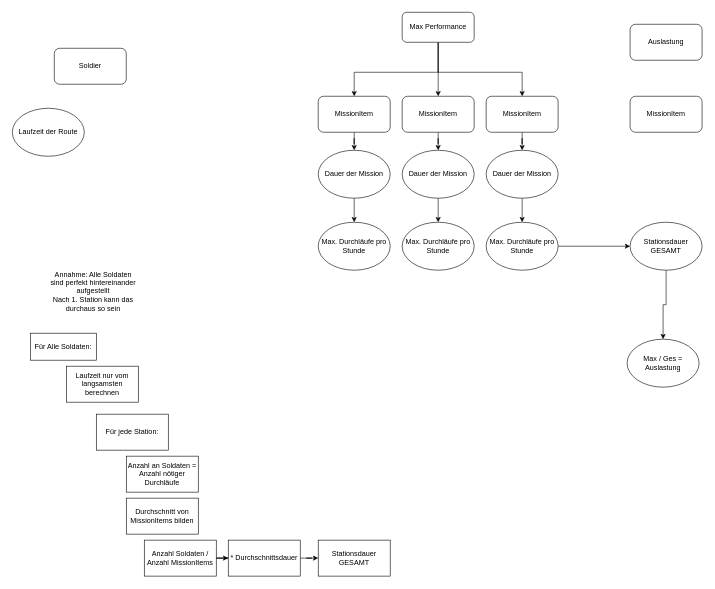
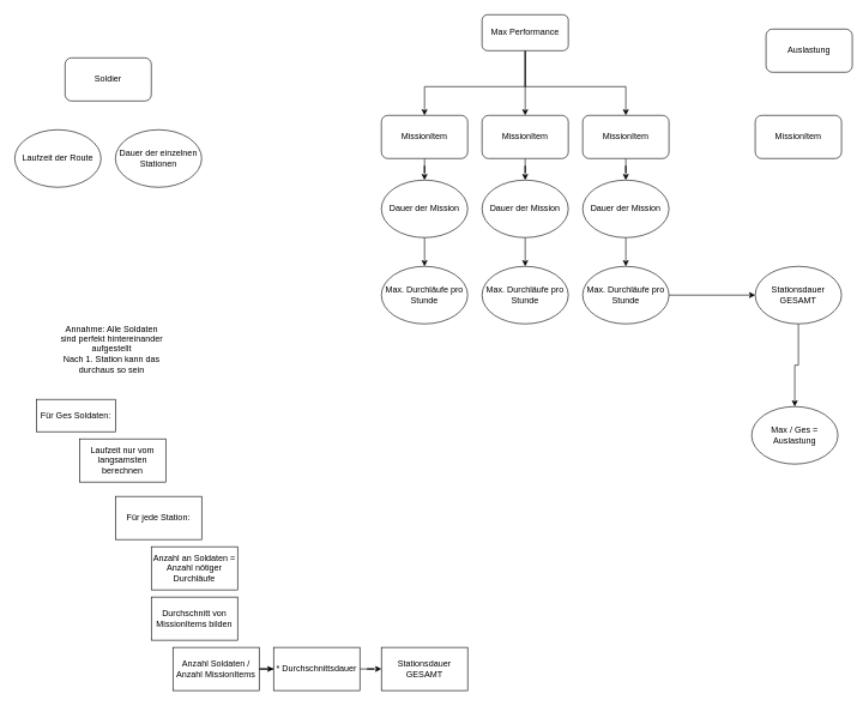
  <mxCell id="0" />
  <mxCell id="1" parent="0" />
  <mxCell id="2" style="edgeStyle=orthogonalEdgeStyle;rounded=0;orthogonalLoop=1;jettySize=auto;html=1;" edge="1" parent="1" source="3" target="8"><mxGeometry relative="1" as="geometry" /></mxCell>
  <mxCell id="3" value="MissionItem" style="rounded=1;whiteSpace=wrap;html=1;" parent="1" vertex="1"><mxGeometry x="530" y="160" width="120" height="60" as="geometry" /></mxCell>
  <mxCell id="4" value="Soldier" style="rounded=1;whiteSpace=wrap;html=1;" vertex="1" parent="1"><mxGeometry x="90" y="80" width="120" height="60" as="geometry" /></mxCell>
  <mxCell id="5" value="Laufzeit der Route" style="ellipse;whiteSpace=wrap;html=1;" vertex="1" parent="1"><mxGeometry x="20" y="180" width="120" height="80" as="geometry" /></mxCell>
+ <mxCell id="6" value="Dauer der einzelnen Stationen" style="ellipse;whiteSpace=wrap;html=1;" vertex="1" parent="1"><mxGeometry x="160" y="180" width="120" height="80" as="geometry" /></mxCell>
  <mxCell id="7" style="edgeStyle=orthogonalEdgeStyle;rounded=0;orthogonalLoop=1;jettySize=auto;html=1;" edge="1" parent="1" source="8" target="9"><mxGeometry relative="1" as="geometry"><mxPoint x="590" y="380" as="targetPoint" /></mxGeometry></mxCell>
  <mxCell id="8" value="Dauer der Mission" style="ellipse;whiteSpace=wrap;html=1;" vertex="1" parent="1"><mxGeometry x="530" y="250" width="120" height="80" as="geometry" /></mxCell>
  <mxCell id="9" value="Max. Durchläufe pro Stunde" style="ellipse;whiteSpace=wrap;html=1;" vertex="1" parent="1"><mxGeometry x="530" y="370" width="120" height="80" as="geometry" /></mxCell>
  <mxCell id="10" style="edgeStyle=orthogonalEdgeStyle;rounded=0;orthogonalLoop=1;jettySize=auto;html=1;" edge="1" parent="1" source="11" target="13"><mxGeometry relative="1" as="geometry" /></mxCell>
  <mxCell id="11" value="MissionItem" style="rounded=1;whiteSpace=wrap;html=1;" vertex="1" parent="1"><mxGeometry x="670" y="160" width="120" height="60" as="geometry" /></mxCell>
  <mxCell id="12" style="edgeStyle=orthogonalEdgeStyle;rounded=0;orthogonalLoop=1;jettySize=auto;html=1;" edge="1" parent="1" source="13" target="14"><mxGeometry relative="1" as="geometry"><mxPoint x="730" y="380" as="targetPoint" /></mxGeometry></mxCell>
  <mxCell id="13" value="Dauer der Mission" style="ellipse;whiteSpace=wrap;html=1;" vertex="1" parent="1"><mxGeometry x="670" y="250" width="120" height="80" as="geometry" /></mxCell>
  <mxCell id="14" value="Max. Durchläufe pro Stunde" style="ellipse;whiteSpace=wrap;html=1;" vertex="1" parent="1"><mxGeometry x="670" y="370" width="120" height="80" as="geometry" /></mxCell>
  <mxCell id="15" style="edgeStyle=orthogonalEdgeStyle;rounded=0;orthogonalLoop=1;jettySize=auto;html=1;" edge="1" parent="1" source="16" target="18"><mxGeometry relative="1" as="geometry" /></mxCell>
  <mxCell id="16" value="MissionItem" style="rounded=1;whiteSpace=wrap;html=1;" vertex="1" parent="1"><mxGeometry x="810" y="160" width="120" height="60" as="geometry" /></mxCell>
  <mxCell id="17" style="edgeStyle=orthogonalEdgeStyle;rounded=0;orthogonalLoop=1;jettySize=auto;html=1;" edge="1" parent="1" source="18" target="20"><mxGeometry relative="1" as="geometry"><mxPoint x="870" y="380" as="targetPoint" /></mxGeometry></mxCell>
  <mxCell id="18" value="Dauer der Mission" style="ellipse;whiteSpace=wrap;html=1;" vertex="1" parent="1"><mxGeometry x="810" y="250" width="120" height="80" as="geometry" /></mxCell>
  <mxCell id="19" style="edgeStyle=orthogonalEdgeStyle;rounded=0;orthogonalLoop=1;jettySize=auto;html=1;" edge="1" parent="1" source="20" target="39"><mxGeometry relative="1" as="geometry" /></mxCell>
  <mxCell id="20" value="Max. Durchläufe pro Stunde" style="ellipse;whiteSpace=wrap;html=1;" vertex="1" parent="1"><mxGeometry x="810" y="370" width="120" height="80" as="geometry" /></mxCell>
  <mxCell id="21" style="edgeStyle=orthogonalEdgeStyle;rounded=0;orthogonalLoop=1;jettySize=auto;html=1;" edge="1" parent="1" source="24" target="3"><mxGeometry relative="1" as="geometry"><Array as="points"><mxPoint x="730" y="120" /><mxPoint x="590" y="120" /></Array></mxGeometry></mxCell>
  <mxCell id="22" style="edgeStyle=orthogonalEdgeStyle;rounded=0;orthogonalLoop=1;jettySize=auto;html=1;" edge="1" parent="1" source="24" target="11"><mxGeometry relative="1" as="geometry" /></mxCell>
  <mxCell id="23" style="edgeStyle=orthogonalEdgeStyle;rounded=0;orthogonalLoop=1;jettySize=auto;html=1;" edge="1" parent="1" source="24" target="16"><mxGeometry relative="1" as="geometry"><Array as="points"><mxPoint x="730" y="120" /><mxPoint x="870" y="120" /></Array></mxGeometry></mxCell>
  <mxCell id="24" value="Max Performance" style="rounded=1;whiteSpace=wrap;html=1;" vertex="1" parent="1"><mxGeometry x="670" y="20" width="120" height="50" as="geometry" /></mxCell>
  <mxCell id="25" value="MissionItem" style="rounded=1;whiteSpace=wrap;html=1;" vertex="1" parent="1"><mxGeometry x="1050" y="160" width="120" height="60" as="geometry" /></mxCell>
- <mxCell id="26" value="Auslastung" style="rounded=1;whiteSpace=wrap;html=1;" vertex="1" parent="1"><mxGeometry x="1050" y="40" width="120" height="60" as="geometry" /></mxCell>
+ <mxCell id="26" value="Auslastung" style="rounded=1;whiteSpace=wrap;html=1;" vertex="1" parent="1"><mxGeometry x="1065" y="40" width="120" height="60" as="geometry" /></mxCell>
  <mxCell id="27" value="Annahme: Alle Soldaten sind perfekt hintereinander aufgestellt&lt;br&gt;Nach 1. Station kann das durchaus so sein" style="text;html=1;align=center;verticalAlign=middle;whiteSpace=wrap;rounded=0;" vertex="1" parent="1"><mxGeometry x="80" y="450" width="150" height="70" as="geometry" /></mxCell>
- <mxCell id="28" value="Für Alle Soldaten:" style="rounded=0;whiteSpace=wrap;html=1;" vertex="1" parent="1"><mxGeometry x="50" y="555" width="110" height="45" as="geometry" /></mxCell>
+ <mxCell id="28" value="Für Ges Soldaten:" style="rounded=0;whiteSpace=wrap;html=1;" vertex="1" parent="1"><mxGeometry x="50" y="555" width="110" height="45" as="geometry" /></mxCell>
  <mxCell id="29" value="Laufzeit nur vom langsamsten berechnen" style="rounded=0;whiteSpace=wrap;html=1;" vertex="1" parent="1"><mxGeometry x="110" y="610" width="120" height="60" as="geometry" /></mxCell>
  <mxCell id="30" value="Für jede Station:" style="rounded=0;whiteSpace=wrap;html=1;" vertex="1" parent="1"><mxGeometry x="160" y="690" width="120" height="60" as="geometry" /></mxCell>
  <mxCell id="31" value="Anzahl an Soldaten = Anzahl nötiger Durchläufe" style="rounded=0;whiteSpace=wrap;html=1;" vertex="1" parent="1"><mxGeometry x="210" y="760" width="120" height="60" as="geometry" /></mxCell>
  <mxCell id="32" value="Durchschnitt von MissionItems bilden" style="rounded=0;whiteSpace=wrap;html=1;" vertex="1" parent="1"><mxGeometry x="210" y="830" width="120" height="60" as="geometry" /></mxCell>
  <mxCell id="33" style="edgeStyle=orthogonalEdgeStyle;rounded=0;orthogonalLoop=1;jettySize=auto;html=1;" edge="1" parent="1" source="34" target="36"><mxGeometry relative="1" as="geometry" /></mxCell>
  <mxCell id="34" value="Anzahl Soldaten / Anzahl MissionItems" style="rounded=0;whiteSpace=wrap;html=1;" vertex="1" parent="1"><mxGeometry x="240" y="900" width="120" height="60" as="geometry" /></mxCell>
  <mxCell id="35" style="edgeStyle=orthogonalEdgeStyle;rounded=0;orthogonalLoop=1;jettySize=auto;html=1;" edge="1" parent="1" source="36" target="37"><mxGeometry relative="1" as="geometry" /></mxCell>
  <mxCell id="36" value="* Durchschnittsdauer" style="rounded=0;whiteSpace=wrap;html=1;" vertex="1" parent="1"><mxGeometry x="380" y="900" width="120" height="60" as="geometry" /></mxCell>
  <mxCell id="37" value="Stationsdauer GESAMT" style="rounded=0;whiteSpace=wrap;html=1;" vertex="1" parent="1"><mxGeometry x="530" y="900" width="120" height="60" as="geometry" /></mxCell>
  <mxCell id="38" style="edgeStyle=orthogonalEdgeStyle;rounded=0;orthogonalLoop=1;jettySize=auto;html=1;entryX=0.5;entryY=0;entryDx=0;entryDy=0;" edge="1" parent="1" source="39" target="40"><mxGeometry relative="1" as="geometry" /></mxCell>
  <mxCell id="39" value="Stationsdauer GESAMT" style="ellipse;whiteSpace=wrap;html=1;" vertex="1" parent="1"><mxGeometry x="1050" y="370" width="120" height="80" as="geometry" /></mxCell>
  <mxCell id="40" value="Max / Ges = Auslastung" style="ellipse;whiteSpace=wrap;html=1;" vertex="1" parent="1"><mxGeometry x="1045" y="565" width="120" height="80" as="geometry" /></mxCell>
